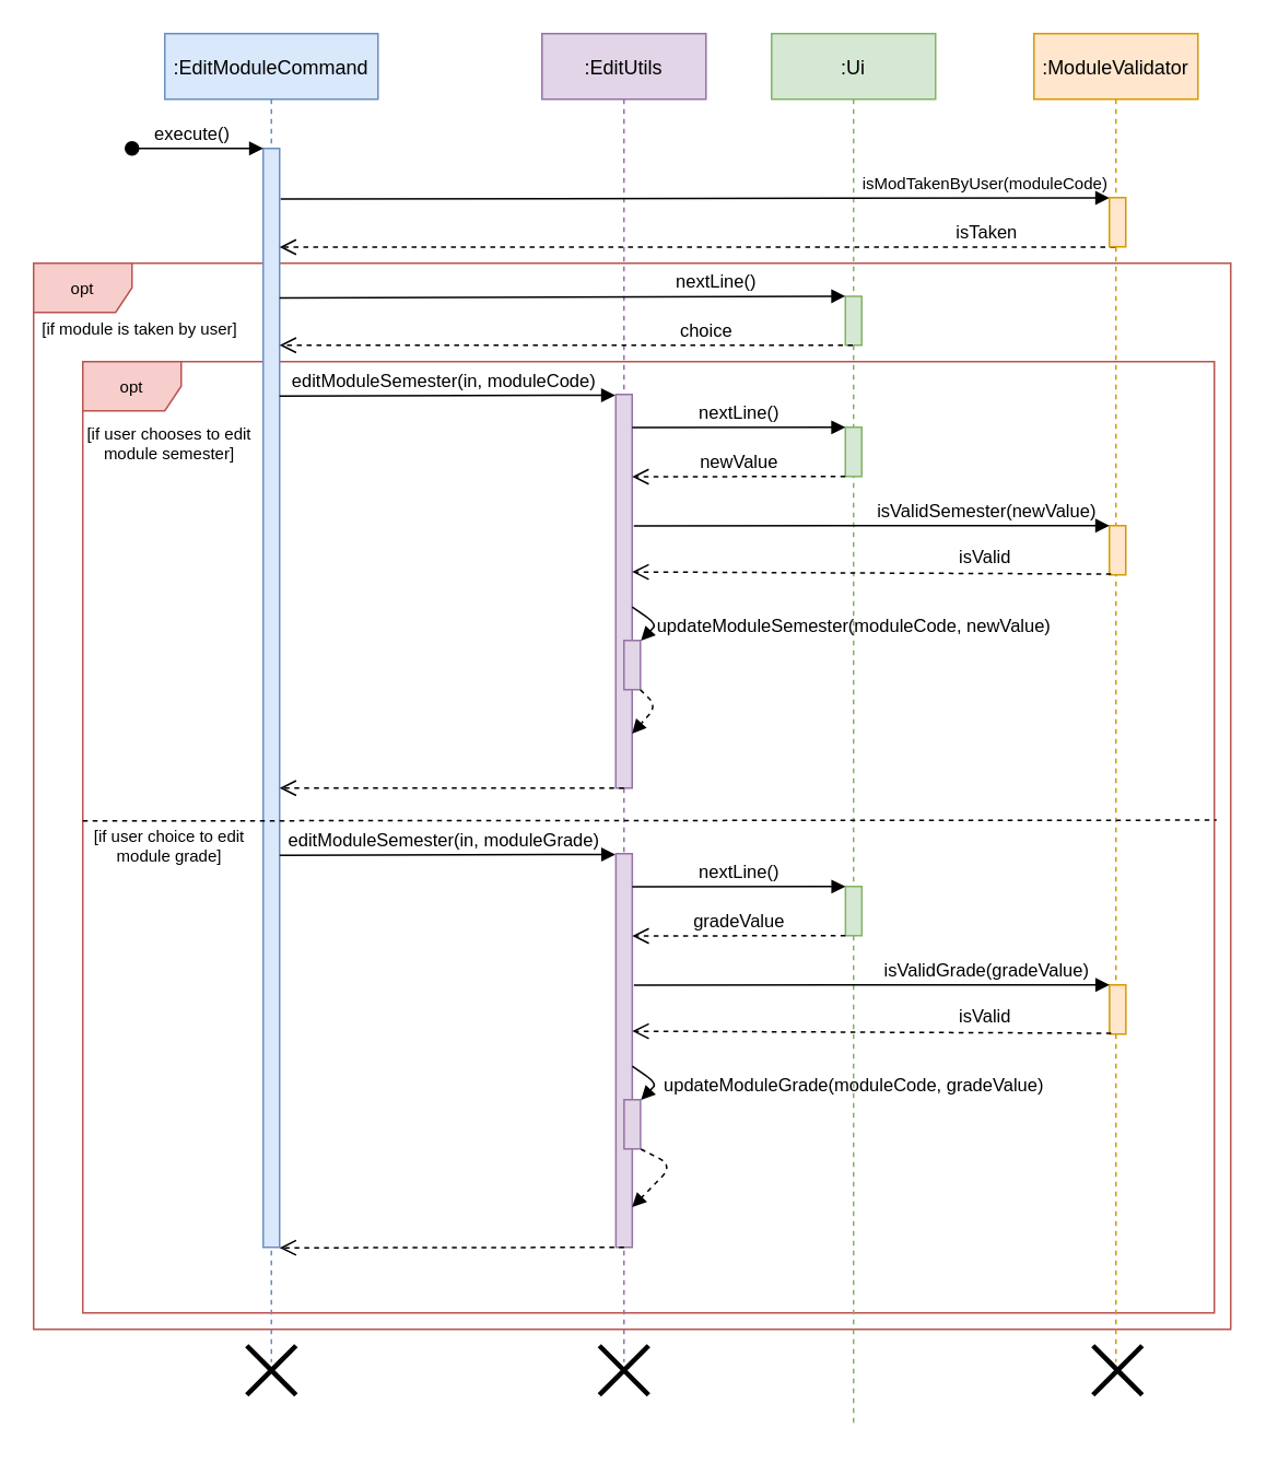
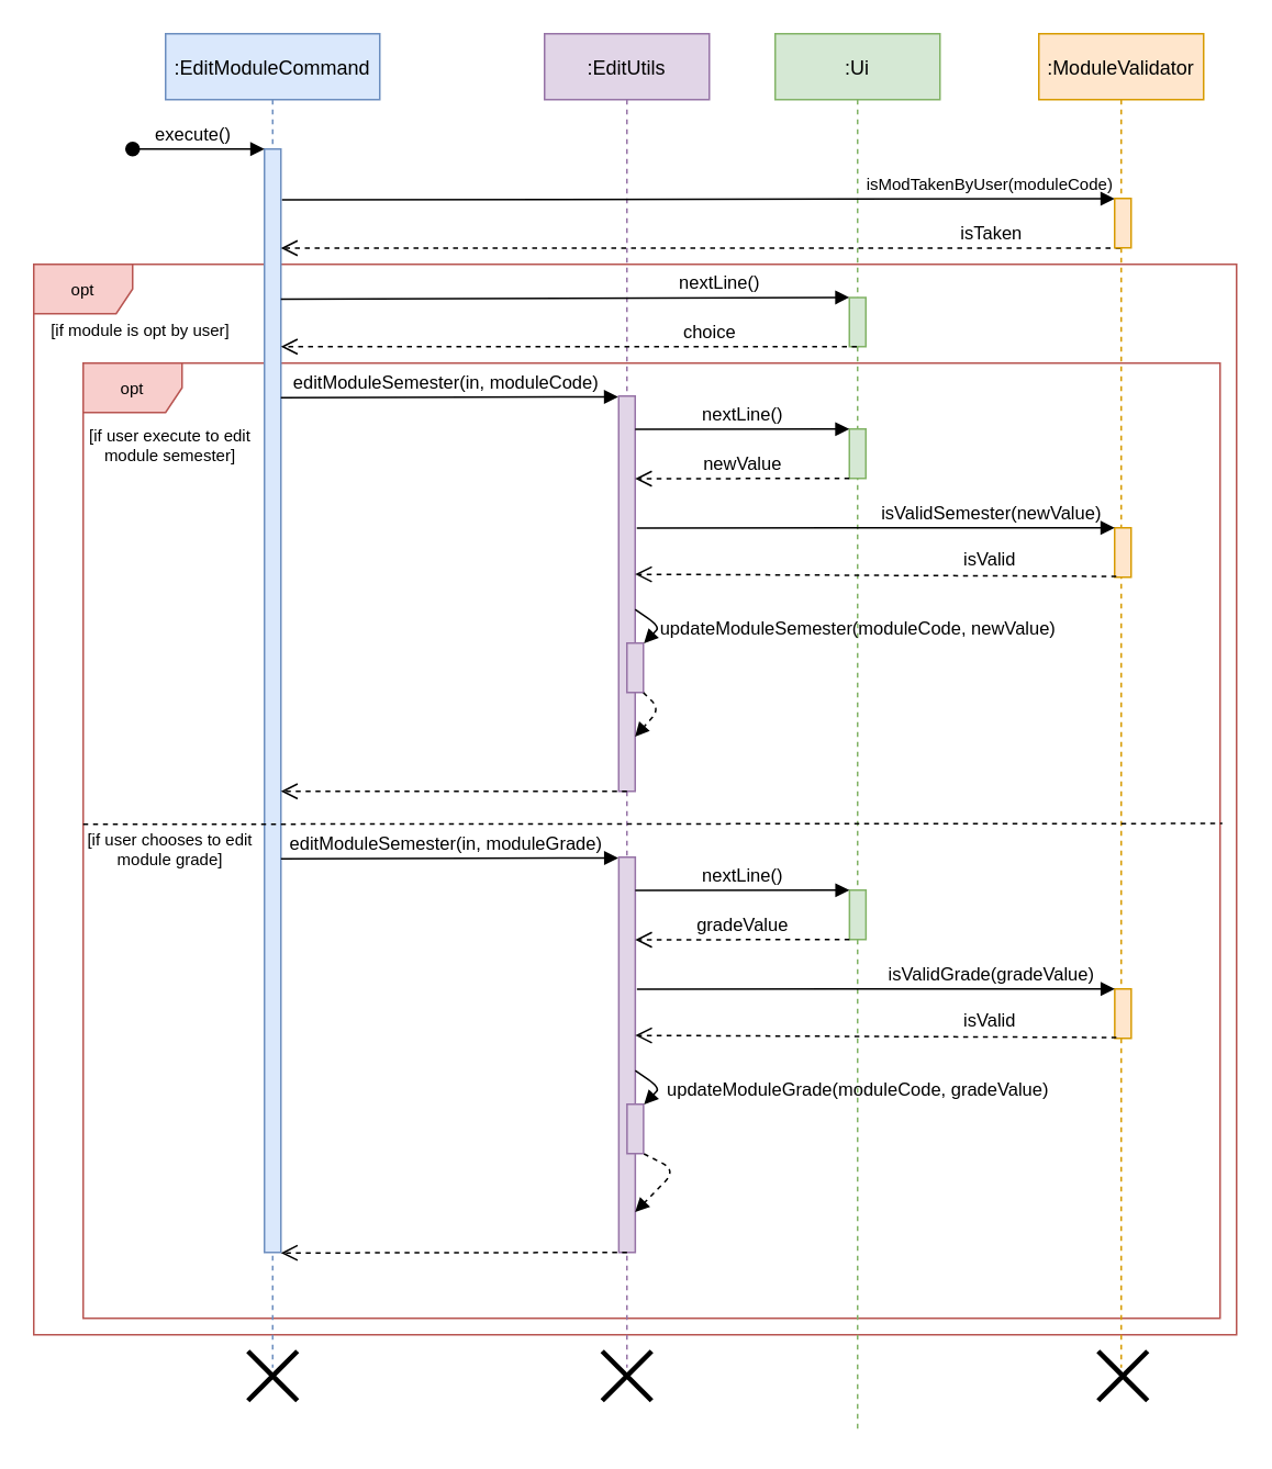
  <mxCell id="0" />
  <mxCell id="1" parent="0" />
  <mxCell id="2" value="opt" style="shape=umlFrame;whiteSpace=wrap;html=1;strokeWidth=1;fontSize=10;fillColor=#f8cecc;strokeColor=#b85450;" parent="1" vertex="1"><mxGeometry x="20" y="160" width="730" height="650" as="geometry" /></mxCell>
  <mxCell id="3" value="opt" style="shape=umlFrame;whiteSpace=wrap;html=1;strokeWidth=1;fontSize=10;fillColor=#f8cecc;strokeColor=#b85450;" parent="1" vertex="1"><mxGeometry x="50" y="220" width="690" height="580" as="geometry" /></mxCell>
  <mxCell id="4" value=":EditModuleCommand" style="shape=umlLifeline;perimeter=lifelinePerimeter;container=1;collapsible=0;recursiveResize=0;rounded=0;shadow=0;strokeWidth=1;fillColor=#dae8fc;strokeColor=#6c8ebf;" parent="1" vertex="1"><mxGeometry x="100" y="20" width="130" height="810" as="geometry" /></mxCell>
  <mxCell id="5" value="" style="points=[];perimeter=orthogonalPerimeter;rounded=0;shadow=0;strokeWidth=1;fillColor=#dae8fc;strokeColor=#6c8ebf;" parent="4" vertex="1"><mxGeometry x="60" y="70" width="10" height="670" as="geometry" /></mxCell>
  <mxCell id="6" value="execute()" style="verticalAlign=bottom;startArrow=oval;endArrow=block;startSize=8;shadow=0;strokeWidth=1;labelBackgroundColor=none;" parent="4" target="5" edge="1"><mxGeometry x="-0.077" relative="1" as="geometry"><mxPoint x="-20" y="70" as="sourcePoint" /><mxPoint as="offset" /></mxGeometry></mxCell>
  <mxCell id="7" value=":EditUtils" style="shape=umlLifeline;perimeter=lifelinePerimeter;container=1;collapsible=0;recursiveResize=0;rounded=0;shadow=0;strokeWidth=1;fillColor=#e1d5e7;strokeColor=#9673a6;" parent="1" vertex="1"><mxGeometry x="330" y="20" width="100" height="810" as="geometry" /></mxCell>
  <mxCell id="8" value="" style="points=[];perimeter=orthogonalPerimeter;rounded=0;shadow=0;strokeWidth=1;fillColor=#e1d5e7;strokeColor=#9673a6;" parent="7" vertex="1"><mxGeometry x="45" y="220" width="10" height="240" as="geometry" /></mxCell>
  <mxCell id="9" value=":Ui" style="shape=umlLifeline;perimeter=lifelinePerimeter;container=1;collapsible=0;recursiveResize=0;rounded=0;shadow=0;strokeWidth=1;fillColor=#d5e8d4;strokeColor=#82b366;" parent="1" vertex="1"><mxGeometry x="470" y="20" width="100" height="850" as="geometry" /></mxCell>
  <mxCell id="10" value="" style="points=[];perimeter=orthogonalPerimeter;rounded=0;shadow=0;strokeWidth=1;fillColor=#d5e8d4;strokeColor=#82b366;" parent="9" vertex="1"><mxGeometry x="45" y="160.18" width="10" height="29.82" as="geometry" /></mxCell>
  <mxCell id="11" value="" style="points=[];perimeter=orthogonalPerimeter;rounded=0;shadow=0;strokeWidth=1;fillColor=#d5e8d4;strokeColor=#82b366;" parent="9" vertex="1"><mxGeometry x="45" y="240" width="10" height="30" as="geometry" /></mxCell>
  <mxCell id="12" value=":ModuleValidator" style="shape=umlLifeline;perimeter=lifelinePerimeter;container=1;collapsible=0;recursiveResize=0;rounded=0;shadow=0;strokeWidth=1;fillColor=#ffe6cc;strokeColor=#d79b00;" parent="1" vertex="1"><mxGeometry x="630" y="20" width="100" height="810" as="geometry" /></mxCell>
  <mxCell id="13" value="" style="points=[];perimeter=orthogonalPerimeter;rounded=0;shadow=0;strokeWidth=1;fillColor=#ffe6cc;strokeColor=#d79b00;" parent="12" vertex="1"><mxGeometry x="46" y="300" width="10" height="30" as="geometry" /></mxCell>
  <mxCell id="14" value="" style="points=[];perimeter=orthogonalPerimeter;rounded=0;shadow=0;strokeWidth=1;fillColor=#e1d5e7;strokeColor=#9673a6;" parent="12" vertex="1"><mxGeometry x="-254.93" y="500" width="10" height="240" as="geometry" /></mxCell>
  <mxCell id="15" value="" style="points=[];perimeter=orthogonalPerimeter;rounded=0;shadow=0;strokeWidth=1;fillColor=#d5e8d4;strokeColor=#82b366;" parent="12" vertex="1"><mxGeometry x="-114.93" y="520" width="10" height="30" as="geometry" /></mxCell>
  <mxCell id="16" value="nextLine()" style="html=1;verticalAlign=bottom;endArrow=block;entryX=0;entryY=0.002;entryDx=0;entryDy=0;entryPerimeter=0;exitX=1;exitY=0.084;exitDx=0;exitDy=0;exitPerimeter=0;labelBackgroundColor=none;" parent="12" source="14" target="15" edge="1"><mxGeometry width="80" relative="1" as="geometry"><mxPoint x="-239.93" y="520" as="sourcePoint" /><mxPoint x="-14.93" y="520.12" as="targetPoint" /><mxPoint as="offset" /></mxGeometry></mxCell>
  <mxCell id="17" value="" style="points=[];perimeter=orthogonalPerimeter;rounded=0;shadow=0;strokeWidth=1;fillColor=#ffe6cc;strokeColor=#d79b00;" parent="12" vertex="1"><mxGeometry x="46.07" y="580" width="10" height="30" as="geometry" /></mxCell>
  <mxCell id="18" value="editModuleSemester(in, moduleGrade)" style="html=1;verticalAlign=bottom;endArrow=block;entryX=-0.033;entryY=0.002;entryDx=0;entryDy=0;entryPerimeter=0;labelBackgroundColor=none;" parent="12" target="14" edge="1"><mxGeometry x="-0.023" width="80" relative="1" as="geometry"><mxPoint x="-459.93" y="501.06" as="sourcePoint" /><mxPoint x="-154.93" y="500.0" as="targetPoint" /><mxPoint as="offset" /></mxGeometry></mxCell>
  <mxCell id="19" value="isValid" style="verticalAlign=bottom;endArrow=open;dashed=1;endSize=8;html=1;entryX=1;entryY=0.451;entryDx=0;entryDy=0;entryPerimeter=0;labelBackgroundColor=none;" parent="12" target="14" edge="1"><mxGeometry x="-0.473" y="-1" relative="1" as="geometry"><mxPoint x="47.07" y="609.5" as="sourcePoint" /><mxPoint x="-92.43" y="609.5" as="targetPoint" /><mxPoint as="offset" /></mxGeometry></mxCell>
  <mxCell id="20" value="isValidGrade(gradeValue)" style="html=1;verticalAlign=bottom;endArrow=block;entryX=0;entryY=0.001;entryDx=0;entryDy=0;entryPerimeter=0;exitX=0.497;exitY=0.443;exitDx=0;exitDy=0;exitPerimeter=0;labelBackgroundColor=none;" parent="12" target="17" edge="1"><mxGeometry x="0.483" width="80" relative="1" as="geometry"><mxPoint x="-243.93" y="580.1" as="sourcePoint" /><mxPoint x="-248.63" y="580.5" as="targetPoint" /><mxPoint as="offset" /></mxGeometry></mxCell>
  <mxCell id="21" value="gradeValue" style="verticalAlign=bottom;endArrow=open;dashed=1;endSize=8;html=1;entryX=1;entryY=0.209;entryDx=0;entryDy=0;entryPerimeter=0;labelBackgroundColor=none;" parent="12" target="14" edge="1"><mxGeometry x="0.002" relative="1" as="geometry"><mxPoint x="-114.93" y="550" as="sourcePoint" /><mxPoint x="-239.93" y="550" as="targetPoint" /><mxPoint as="offset" /></mxGeometry></mxCell>
  <mxCell id="22" value="" style="points=[];perimeter=orthogonalPerimeter;rounded=0;shadow=0;strokeWidth=1;fillColor=#e1d5e7;strokeColor=#9673a6;" parent="12" vertex="1"><mxGeometry x="-249.93" y="650" width="10" height="30" as="geometry" /></mxCell>
  <mxCell id="23" value="updateModuleGrade(moduleCode, gradeValue)" style="html=1;verticalAlign=bottom;endArrow=block;entryX=1.033;entryY=0.006;entryDx=0;entryDy=0;entryPerimeter=0;exitX=1;exitY=0.54;exitDx=0;exitDy=0;exitPerimeter=0;labelBackgroundColor=none;" parent="12" source="14" target="22" edge="1"><mxGeometry x="0.13" y="120" width="80" relative="1" as="geometry"><mxPoint x="-249.93" y="629.68" as="sourcePoint" /><mxPoint x="-119.93" y="629.58" as="targetPoint" /><mxPoint x="33" y="-72" as="offset" /><Array as="points"><mxPoint x="-229.93" y="640" /></Array></mxGeometry></mxCell>
  <mxCell id="24" value="" style="verticalAlign=bottom;endArrow=open;dashed=1;endSize=8;html=1;entryX=0.993;entryY=0.697;entryDx=0;entryDy=0;entryPerimeter=0;" parent="12" edge="1"><mxGeometry x="0.002" relative="1" as="geometry"><mxPoint x="-249.93" y="740" as="sourcePoint" /><mxPoint x="-460.0" y="740.32" as="targetPoint" /><mxPoint as="offset" /></mxGeometry></mxCell>
  <mxCell id="25" value="" style="html=1;verticalAlign=bottom;endArrow=block;entryX=0.993;entryY=0.898;entryDx=0;entryDy=0;entryPerimeter=0;exitX=1.026;exitY=1.006;exitDx=0;exitDy=0;exitPerimeter=0;dashed=1;" parent="12" source="22" target="14" edge="1"><mxGeometry x="0.13" y="175" width="80" relative="1" as="geometry"><mxPoint x="-234.93" y="639.6" as="sourcePoint" /><mxPoint x="-229.6" y="660.18" as="targetPoint" /><mxPoint x="43" y="-81" as="offset" /><Array as="points"><mxPoint x="-220" y="690" /></Array></mxGeometry></mxCell>
  <mxCell id="26" value="isModTakenByUser(moduleCode)" style="html=1;verticalAlign=bottom;endArrow=block;entryX=0;entryY=0.006;entryDx=0;entryDy=0;entryPerimeter=0;fontSize=10;labelBackgroundColor=none;" parent="1" target="31" edge="1"><mxGeometry x="0.699" width="80" relative="1" as="geometry"><mxPoint x="170.67" y="120.84" as="sourcePoint" /><mxPoint x="325.67" y="120.84" as="targetPoint" /><mxPoint as="offset" /></mxGeometry></mxCell>
  <mxCell id="27" value="isTaken" style="html=1;verticalAlign=bottom;endArrow=open;dashed=1;endSize=8;entryX=1.033;entryY=0.411;entryDx=0;entryDy=0;entryPerimeter=0;labelBackgroundColor=none;" parent="1" source="12" edge="1"><mxGeometry x="-0.688" relative="1" as="geometry"><mxPoint x="329.67" y="150" as="sourcePoint" /><mxPoint x="170" y="150.16" as="targetPoint" /><mxPoint as="offset" /></mxGeometry></mxCell>
  <mxCell id="28" value="nextLine()" style="html=1;verticalAlign=bottom;endArrow=block;entryX=0;entryY=-0.002;entryDx=0;entryDy=0;entryPerimeter=0;labelBackgroundColor=none;" parent="1" target="10" edge="1"><mxGeometry x="0.543" width="80" relative="1" as="geometry"><mxPoint x="170" y="181.18" as="sourcePoint" /><mxPoint x="331" y="182.02" as="targetPoint" /><mxPoint as="offset" /></mxGeometry></mxCell>
  <mxCell id="29" value="choice" style="html=1;verticalAlign=bottom;endArrow=open;dashed=1;endSize=8;labelBackgroundColor=none;" parent="1" source="9" edge="1"><mxGeometry x="-0.484" relative="1" as="geometry"><mxPoint x="480" y="210" as="sourcePoint" /><mxPoint x="170" y="210" as="targetPoint" /><mxPoint as="offset" /></mxGeometry></mxCell>
  <mxCell id="30" value="editModuleSemester(in, moduleCode)" style="html=1;verticalAlign=bottom;endArrow=block;entryX=-0.033;entryY=0.002;entryDx=0;entryDy=0;entryPerimeter=0;labelBackgroundColor=none;" parent="1" target="8" edge="1"><mxGeometry x="-0.023" width="80" relative="1" as="geometry"><mxPoint x="170" y="241.06" as="sourcePoint" /><mxPoint x="475" y="240" as="targetPoint" /><mxPoint as="offset" /></mxGeometry></mxCell>
  <mxCell id="31" value="" style="points=[];perimeter=orthogonalPerimeter;rounded=0;shadow=0;strokeWidth=1;fillColor=#ffe6cc;strokeColor=#d79b00;" parent="1" vertex="1"><mxGeometry x="676" y="120" width="10" height="30" as="geometry" /></mxCell>
  <mxCell id="32" value="isValid" style="verticalAlign=bottom;endArrow=open;dashed=1;endSize=8;html=1;entryX=1;entryY=0.451;entryDx=0;entryDy=0;entryPerimeter=0;labelBackgroundColor=none;" parent="1" target="8" edge="1"><mxGeometry x="-0.473" y="-1" relative="1" as="geometry"><mxPoint x="677" y="349.5" as="sourcePoint" /><mxPoint x="537.5" y="349.5" as="targetPoint" /><mxPoint as="offset" /></mxGeometry></mxCell>
  <mxCell id="33" value="isValidSemester(newValue)" style="html=1;verticalAlign=bottom;endArrow=block;entryX=0;entryY=0.001;entryDx=0;entryDy=0;entryPerimeter=0;exitX=0.497;exitY=0.443;exitDx=0;exitDy=0;exitPerimeter=0;labelBackgroundColor=none;" parent="1" target="13" edge="1"><mxGeometry x="0.483" width="80" relative="1" as="geometry"><mxPoint x="386" y="320.1" as="sourcePoint" /><mxPoint x="381.3" y="320.5" as="targetPoint" /><mxPoint as="offset" /></mxGeometry></mxCell>
  <mxCell id="34" value="nextLine()" style="html=1;verticalAlign=bottom;endArrow=block;entryX=0;entryY=0.002;entryDx=0;entryDy=0;entryPerimeter=0;exitX=1;exitY=0.084;exitDx=0;exitDy=0;exitPerimeter=0;labelBackgroundColor=none;" parent="1" source="8" target="11" edge="1"><mxGeometry width="80" relative="1" as="geometry"><mxPoint x="390" y="260" as="sourcePoint" /><mxPoint x="615" y="260.12" as="targetPoint" /><mxPoint as="offset" /></mxGeometry></mxCell>
  <mxCell id="35" value="newValue" style="verticalAlign=bottom;endArrow=open;dashed=1;endSize=8;html=1;entryX=1;entryY=0.209;entryDx=0;entryDy=0;entryPerimeter=0;labelBackgroundColor=none;" parent="1" target="8" edge="1"><mxGeometry x="0.002" relative="1" as="geometry"><mxPoint x="515" y="290" as="sourcePoint" /><mxPoint x="390" y="290" as="targetPoint" /><mxPoint as="offset" /></mxGeometry></mxCell>
  <mxCell id="36" value="" style="points=[];perimeter=orthogonalPerimeter;rounded=0;shadow=0;strokeWidth=1;fillColor=#e1d5e7;strokeColor=#9673a6;" parent="1" vertex="1"><mxGeometry x="380" y="390" width="10" height="30" as="geometry" /></mxCell>
  <mxCell id="37" value="updateModuleSemester(moduleCode, newValue)" style="html=1;verticalAlign=bottom;endArrow=block;entryX=1.033;entryY=0.006;entryDx=0;entryDy=0;entryPerimeter=0;exitX=1;exitY=0.54;exitDx=0;exitDy=0;exitPerimeter=0;labelBackgroundColor=none;" parent="1" source="8" target="36" edge="1"><mxGeometry x="0.13" y="120" width="80" relative="1" as="geometry"><mxPoint x="380" y="369.68" as="sourcePoint" /><mxPoint x="510" y="369.58" as="targetPoint" /><mxPoint x="33" y="-72" as="offset" /><Array as="points"><mxPoint x="400" y="380" /></Array></mxGeometry></mxCell>
  <mxCell id="38" value="" style="html=1;verticalAlign=bottom;endArrow=block;entryX=0.994;entryY=0.862;entryDx=0;entryDy=0;entryPerimeter=0;exitX=1;exitY=0.084;exitDx=0;exitDy=0;exitPerimeter=0;dashed=1;" parent="1" target="8" edge="1"><mxGeometry x="-0.233" y="32" width="80" relative="1" as="geometry"><mxPoint x="390" y="420.1" as="sourcePoint" /><mxPoint x="520" y="420" as="targetPoint" /><mxPoint x="6" y="-11" as="offset" /><Array as="points"><mxPoint x="400" y="430" /></Array></mxGeometry></mxCell>
  <mxCell id="39" value="" style="verticalAlign=bottom;endArrow=open;dashed=1;endSize=8;html=1;" parent="1" target="5" edge="1"><mxGeometry x="0.002" relative="1" as="geometry"><mxPoint x="380" y="480" as="sourcePoint" /><mxPoint x="250" y="480.16" as="targetPoint" /><mxPoint as="offset" /></mxGeometry></mxCell>
- <mxCell id="40" value="[if module is taken by user]" style="text;html=1;strokeColor=none;fillColor=none;align=center;verticalAlign=middle;whiteSpace=wrap;rounded=0;fontSize=10;" parent="1" vertex="1"><mxGeometry x="20" y="190" width="130" height="20" as="geometry" /></mxCell>
+ <mxCell id="40" value="[if module is opt by user]" style="text;html=1;strokeColor=none;fillColor=none;align=center;verticalAlign=middle;whiteSpace=wrap;rounded=0;fontSize=10;" parent="1" vertex="1"><mxGeometry x="20" y="190" width="130" height="20" as="geometry" /></mxCell>
  <mxCell id="41" value="" style="endArrow=none;dashed=1;html=1;fontSize=10;entryX=1.002;entryY=0.482;entryDx=0;entryDy=0;entryPerimeter=0;" parent="1" target="3" edge="1"><mxGeometry width="50" height="50" relative="1" as="geometry"><mxPoint x="50" y="500" as="sourcePoint" /><mxPoint x="100" y="450" as="targetPoint" /></mxGeometry></mxCell>
- <mxCell id="42" value="[if user chooses to edit module semester]" style="text;html=1;strokeColor=none;fillColor=none;align=center;verticalAlign=middle;whiteSpace=wrap;rounded=0;fontSize=10;" parent="1" vertex="1"><mxGeometry x="43" y="260" width="120" height="20" as="geometry" /></mxCell>
- <mxCell id="43" value="[if user choice to edit module grade]" style="text;html=1;strokeColor=none;fillColor=none;align=center;verticalAlign=middle;whiteSpace=wrap;rounded=0;fontSize=10;" parent="1" vertex="1"><mxGeometry x="43" y="505" width="120" height="20" as="geometry" /></mxCell>
+ <mxCell id="42" value="[if user execute to edit module semester]" style="text;html=1;strokeColor=none;fillColor=none;align=center;verticalAlign=middle;whiteSpace=wrap;rounded=0;fontSize=10;" parent="1" vertex="1"><mxGeometry x="43" y="260" width="120" height="20" as="geometry" /></mxCell>
+ <mxCell id="43" value="[if user chooses to edit module grade]" style="text;html=1;strokeColor=none;fillColor=none;align=center;verticalAlign=middle;whiteSpace=wrap;rounded=0;fontSize=10;" parent="1" vertex="1"><mxGeometry x="43" y="505" width="120" height="20" as="geometry" /></mxCell>
  <mxCell id="44" value="" style="shape=umlDestroy;whiteSpace=wrap;html=1;strokeWidth=3;fontSize=10;" parent="1" vertex="1"><mxGeometry x="150" y="820" width="30" height="30" as="geometry" /></mxCell>
  <mxCell id="45" value="" style="shape=umlDestroy;whiteSpace=wrap;html=1;strokeWidth=3;fontSize=10;" parent="1" vertex="1"><mxGeometry x="365" y="820" width="30" height="30" as="geometry" /></mxCell>
  <mxCell id="46" value="" style="shape=umlDestroy;whiteSpace=wrap;html=1;strokeWidth=3;fontSize=10;" parent="1" vertex="1"><mxGeometry x="666" y="820" width="30" height="30" as="geometry" /></mxCell>
